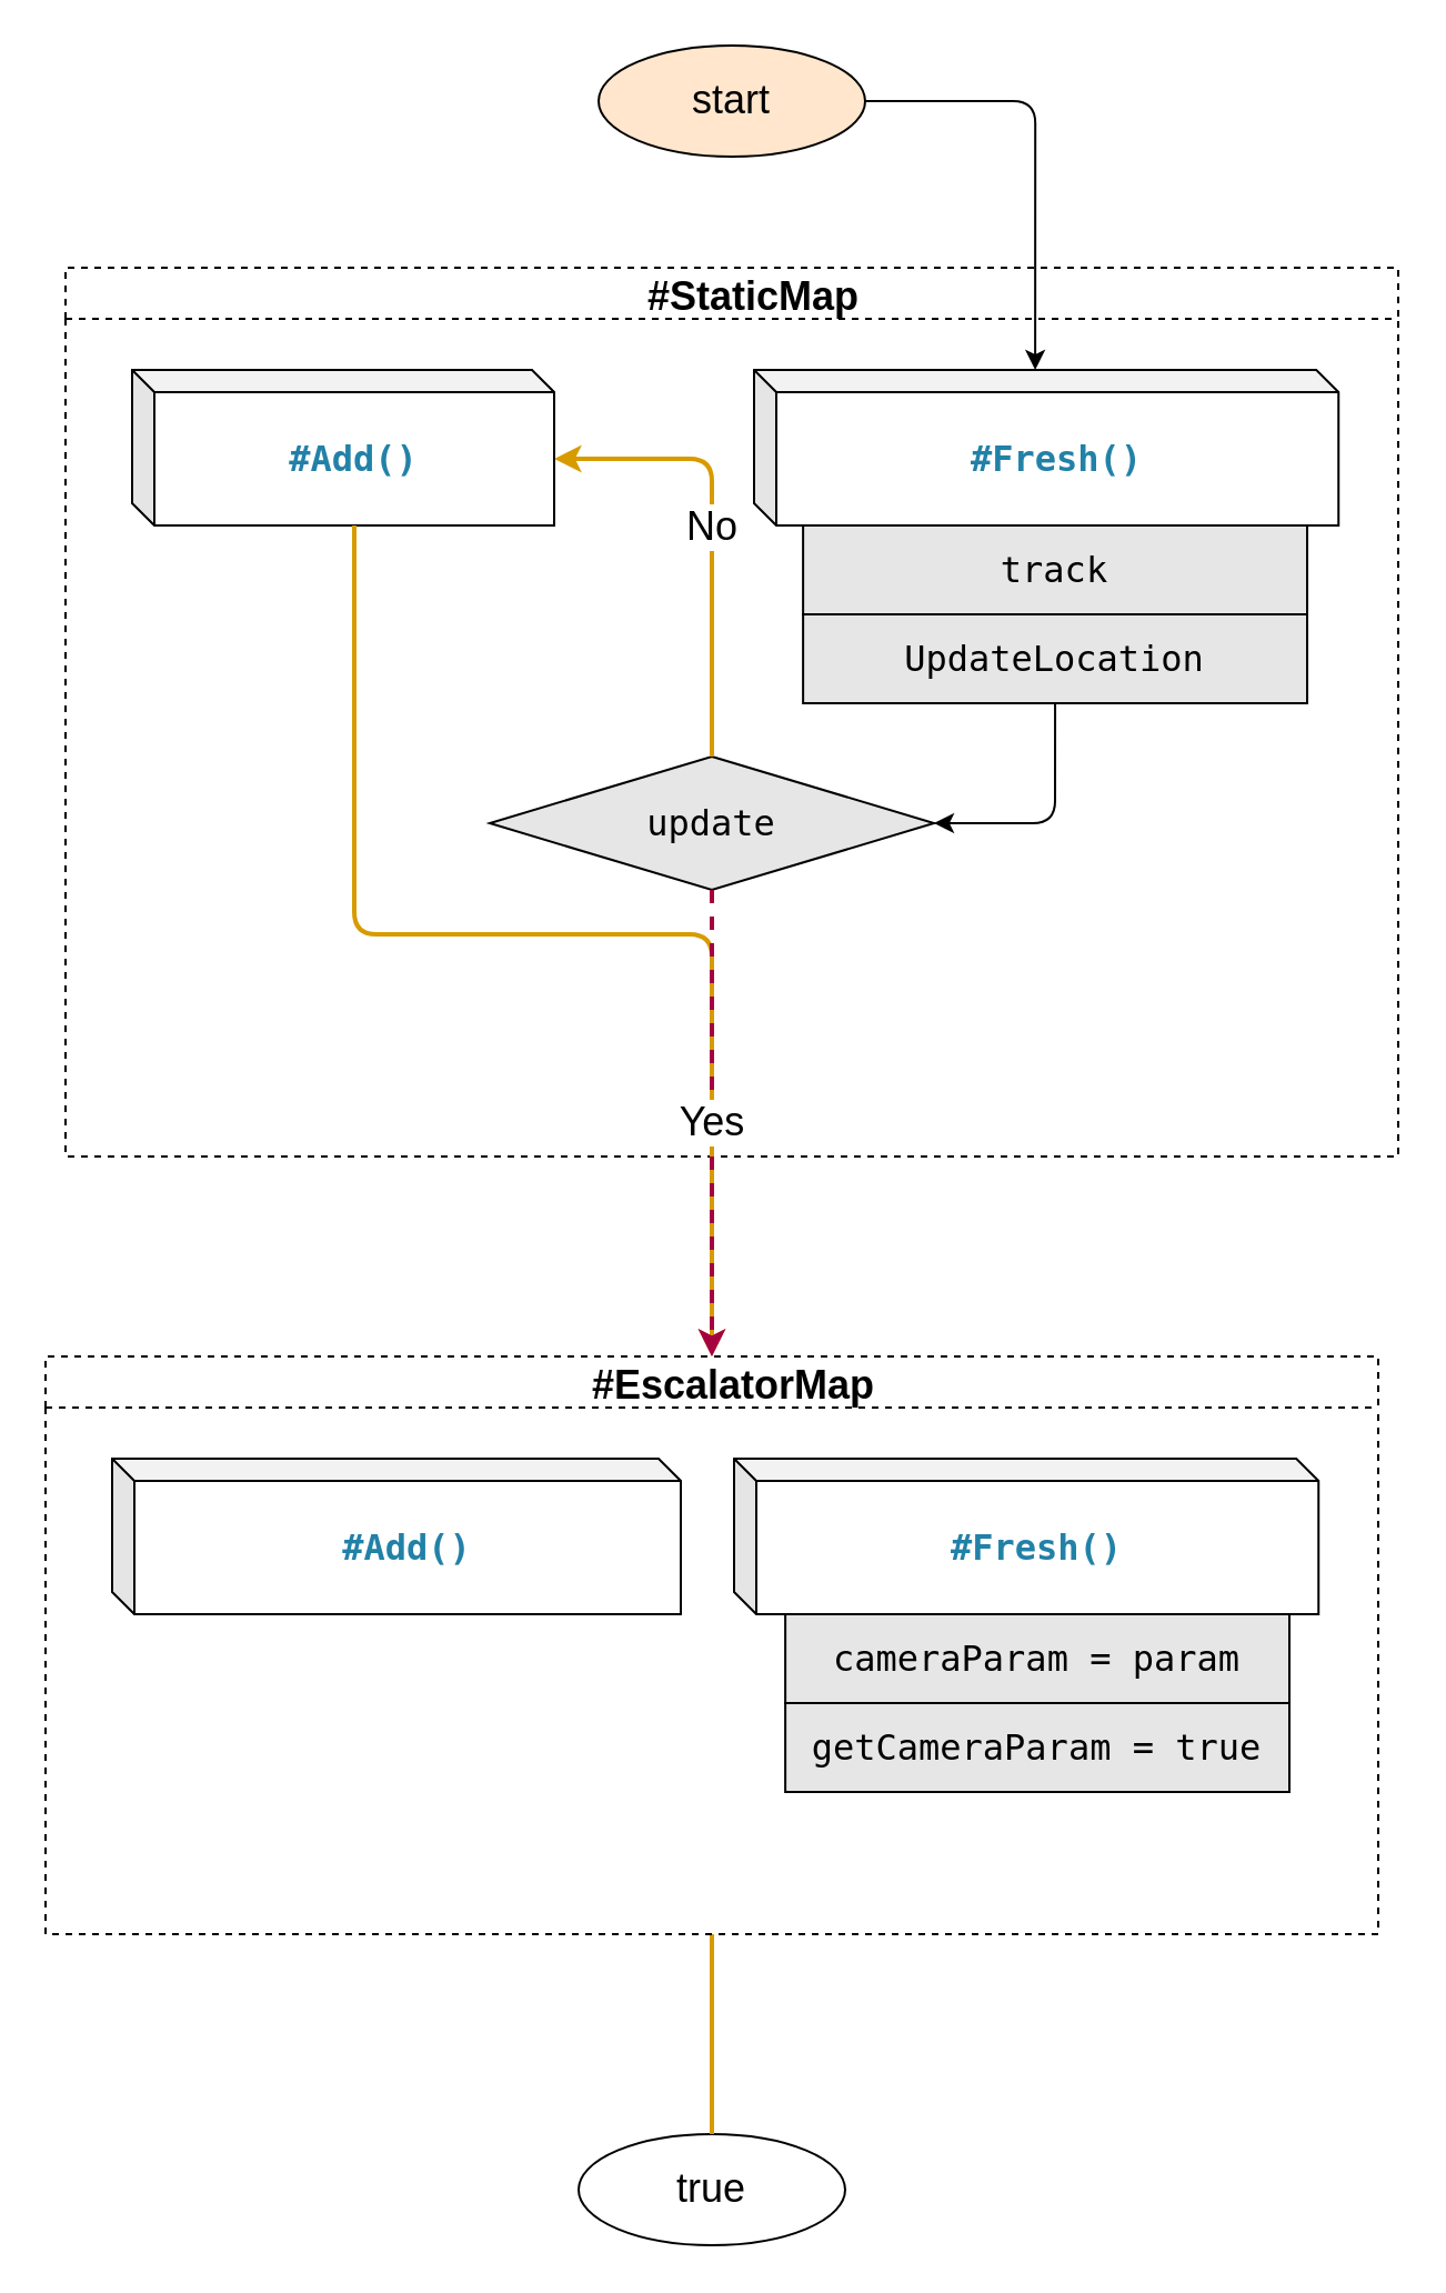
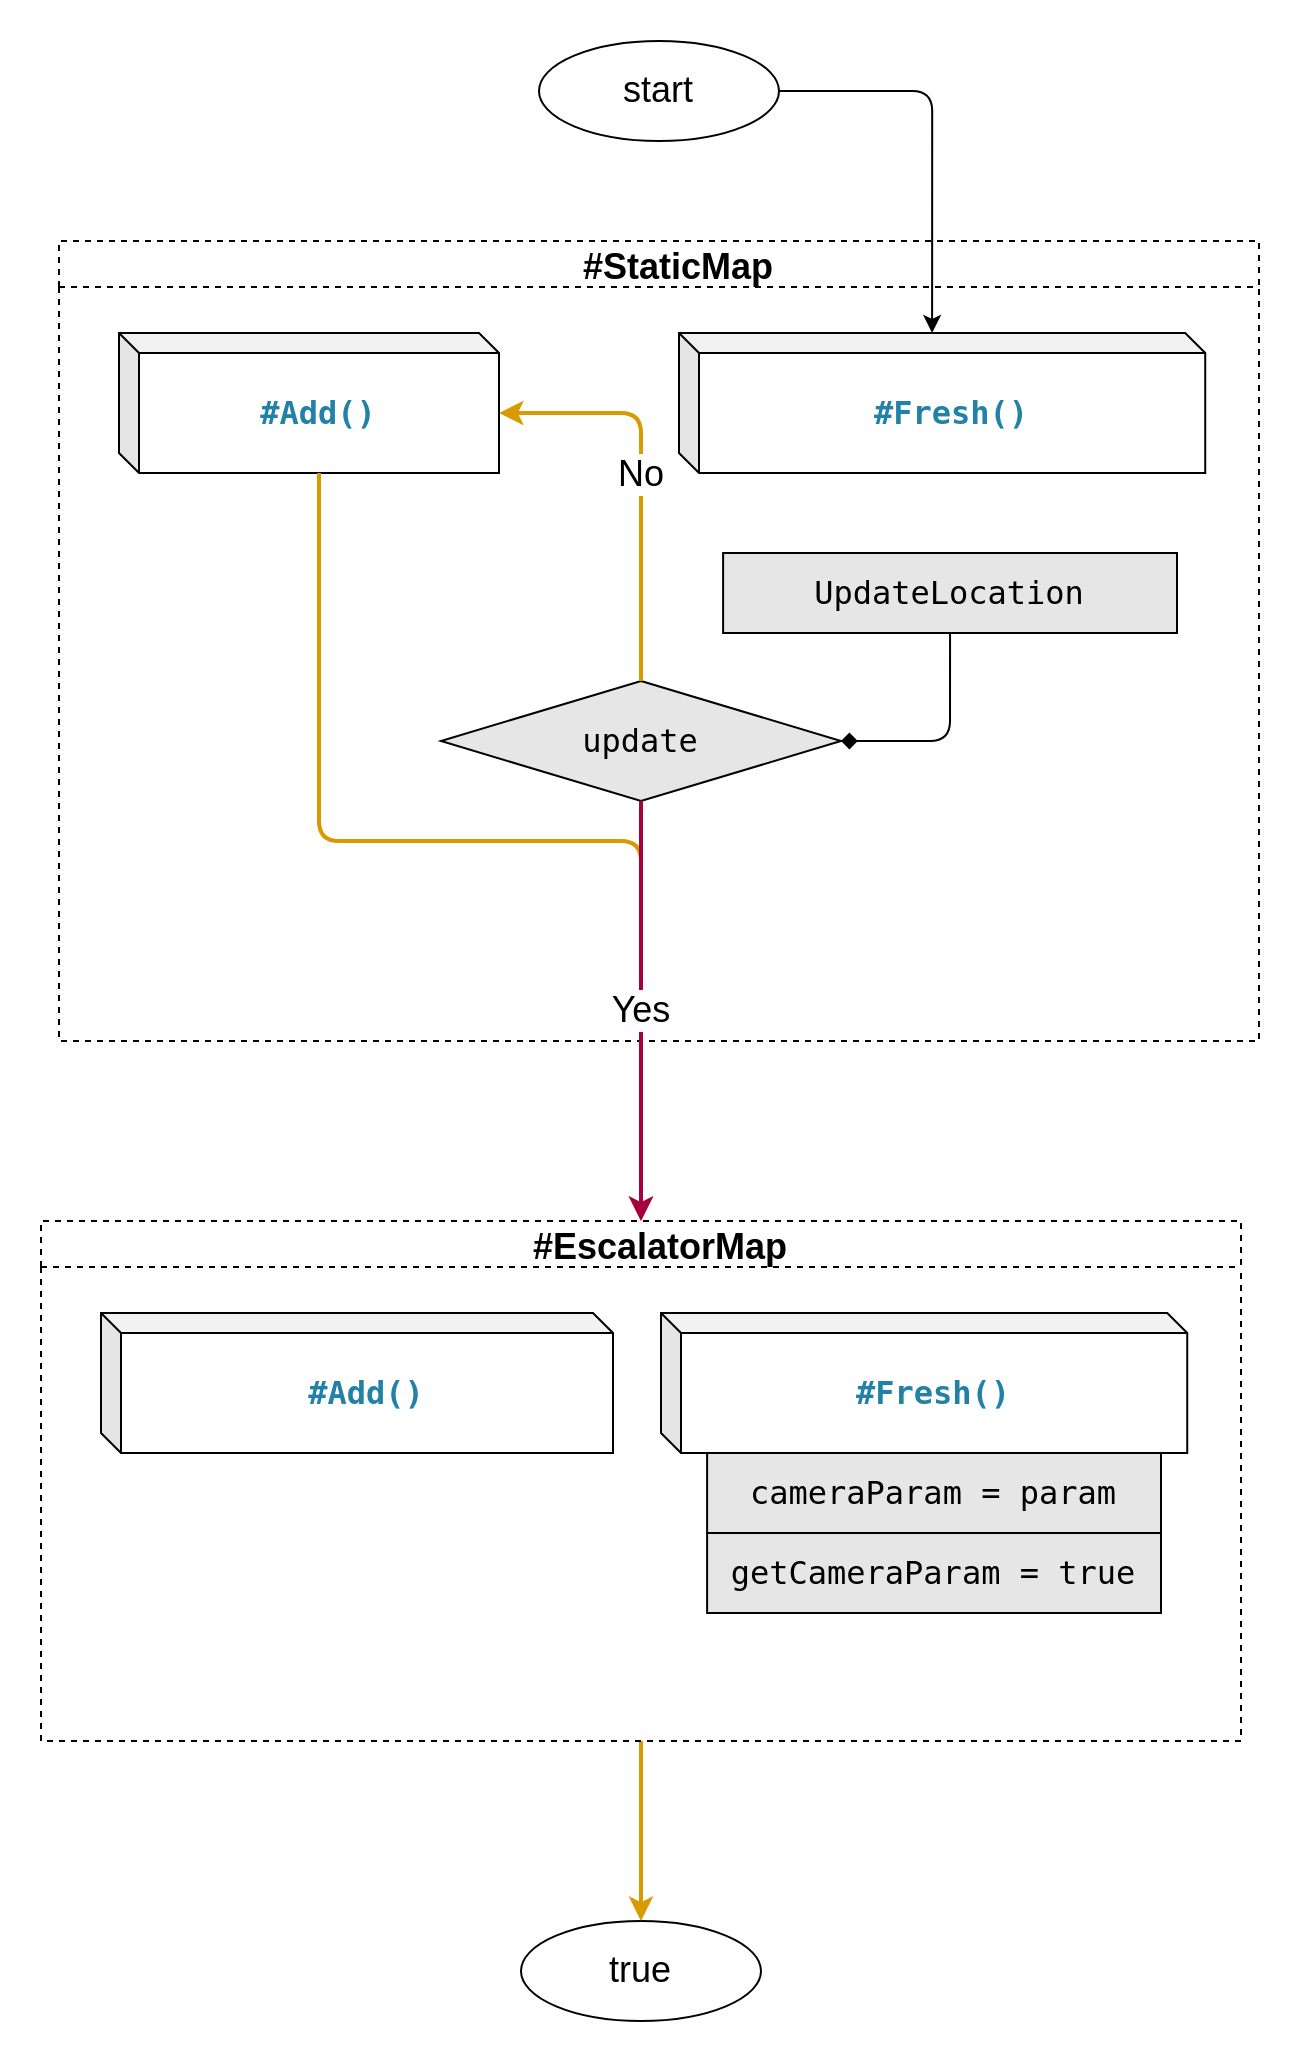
  <mxCell id="0" />
  <mxCell id="1" parent="0" />
  <mxCell id="2" value="    #StaticMap" style="swimlane;dashed=1;fontSize=18;fontColor=#000000;fillColor=none;startSize=23;" parent="1" vertex="1"><mxGeometry x="29" y="120" width="600" height="400" as="geometry"><mxRectangle x="139" y="120" width="170" height="30" as="alternateBounds" /></mxGeometry></mxCell>
  <mxCell id="3" value="&lt;font face=&quot;droid sans mono, monospace, monospace, droid sans fallback, droid sans mono, monospace, monospace&quot;&gt;&lt;span style=&quot;font-size: 16px&quot;&gt;update&lt;/span&gt;&lt;/font&gt;" style="rhombus;whiteSpace=wrap;html=1;fillColor=#E6E6E6;fontStyle=0;fontColor=#000000;" vertex="1" parent="2"><mxGeometry x="191" y="220" width="200" height="60" as="geometry" /></mxCell>
  <mxCell id="4" value="No" style="edgeStyle=orthogonalEdgeStyle;html=1;exitX=0.5;exitY=0;exitDx=0;exitDy=0;entryX=0;entryY=0;entryDx=190;entryDy=40;fontSize=18;fontColor=#000000;fillColor=#ffcd28;gradientColor=#ffa500;strokeColor=#d79b00;strokeWidth=2;entryPerimeter=0;" edge="1" parent="2" source="3" target="5"><mxGeometry relative="1" as="geometry"><mxPoint x="452.75" y="461" as="targetPoint" /><Array as="points"><mxPoint x="291" y="86" /></Array></mxGeometry></mxCell>
  <mxCell id="5" value="&lt;span style=&quot;color: rgb(34 , 129 , 167) ; font-family: &amp;#34;droid sans mono&amp;#34; , &amp;#34;monospace&amp;#34; , &amp;#34;monospace&amp;#34; , &amp;#34;droid sans fallback&amp;#34; , &amp;#34;droid sans mono&amp;#34; , &amp;#34;monospace&amp;#34; , monospace ; font-size: 16px ; font-weight: 700&quot;&gt;#Add()&lt;/span&gt;" style="shape=cube;whiteSpace=wrap;html=1;boundedLbl=1;backgroundOutline=1;darkOpacity=0.05;darkOpacity2=0.1;labelBackgroundColor=none;size=10;" parent="2" vertex="1"><mxGeometry x="30" y="46" width="190" height="70" as="geometry" /></mxCell>
  <mxCell id="6" value="" style="group" vertex="1" connectable="0" parent="2"><mxGeometry x="310" y="46" width="263.12" height="150" as="geometry" /></mxCell>
  <mxCell id="7" value="&lt;span style=&quot;font-family: &amp;#34;droid sans mono&amp;#34; , &amp;#34;monospace&amp;#34; , &amp;#34;monospace&amp;#34; , &amp;#34;droid sans fallback&amp;#34; , &amp;#34;droid sans mono&amp;#34; , &amp;#34;monospace&amp;#34; , monospace ; font-size: 16px ; color: rgb(34 , 129 , 167) ; font-weight: bold&quot;&gt;#Fresh()&lt;/span&gt;" style="shape=cube;whiteSpace=wrap;html=1;boundedLbl=1;backgroundOutline=1;darkOpacity=0.05;darkOpacity2=0.1;labelBackgroundColor=none;size=10;" parent="6" vertex="1"><mxGeometry width="263.12" height="70" as="geometry" /></mxCell>
- <mxCell id="8" value="&lt;span style=&quot;font-family: &amp;#34;droid sans mono&amp;#34; , &amp;#34;monospace&amp;#34; , &amp;#34;monospace&amp;#34; , &amp;#34;droid sans fallback&amp;#34; , &amp;#34;droid sans mono&amp;#34; , &amp;#34;monospace&amp;#34; , monospace ; font-size: 16px&quot;&gt;track&lt;/span&gt;" style="rounded=0;whiteSpace=wrap;html=1;labelBackgroundColor=none;fillColor=#E6E6E6;fontColor=#000000;fontStyle=0" vertex="1" parent="6"><mxGeometry x="22.06" y="70" width="226.94" height="40" as="geometry" /></mxCell>
  <mxCell id="9" value="&lt;span style=&quot;font-family: &amp;#34;droid sans mono&amp;#34; , &amp;#34;monospace&amp;#34; , &amp;#34;monospace&amp;#34; , &amp;#34;droid sans fallback&amp;#34; , &amp;#34;droid sans mono&amp;#34; , &amp;#34;monospace&amp;#34; , monospace ; font-size: 16px&quot;&gt;UpdateLocation&lt;/span&gt;" style="rounded=0;whiteSpace=wrap;html=1;labelBackgroundColor=none;fillColor=#E6E6E6;fontColor=#000000;fontStyle=0" vertex="1" parent="6"><mxGeometry x="22.06" y="110" width="226.94" height="40" as="geometry" /></mxCell>
- <mxCell id="10" style="edgeStyle=orthogonalEdgeStyle;html=1;exitX=0.5;exitY=1;exitDx=0;exitDy=0;entryX=1;entryY=0.5;entryDx=0;entryDy=0;" edge="1" parent="2" source="9" target="3"><mxGeometry relative="1" as="geometry" /></mxCell>
+ <mxCell id="10" style="edgeStyle=orthogonalEdgeStyle;html=1;exitX=0.5;exitY=1;exitDx=0;exitDy=0;entryX=1;entryY=0.5;entryDx=0;entryDy=0;endArrow=diamond;" edge="1" parent="2" source="9" target="3"><mxGeometry relative="1" as="geometry" /></mxCell>
  <mxCell id="11" style="edgeStyle=orthogonalEdgeStyle;html=1;exitX=0;exitY=0;exitDx=100;exitDy=70;entryX=0.5;entryY=0;entryDx=0;entryDy=0;fontSize=18;fontColor=#000000;strokeWidth=2;fillColor=#ffcd28;gradientColor=#ffa500;strokeColor=#d79b00;exitPerimeter=0;" parent="1" source="5" target="16" edge="1"><mxGeometry relative="1" as="geometry"><Array as="points"><mxPoint x="159" y="420" /><mxPoint x="320" y="420" /></Array><mxPoint x="156.598" y="276" as="sourcePoint" /><mxPoint x="475.75" y="398" as="targetPoint" /></mxGeometry></mxCell>
  <mxCell id="12" style="edgeStyle=orthogonalEdgeStyle;html=1;exitX=1;exitY=0.5;exitDx=0;exitDy=0;entryX=0;entryY=0;entryDx=126.56;entryDy=0;entryPerimeter=0;fontSize=18;fontColor=#000000;strokeWidth=1;fillColor=#ffcd28;gradientColor=#ffa500;strokeColor=#000000;" parent="1" source="13" target="7" edge="1"><mxGeometry relative="1" as="geometry"><Array as="points"><mxPoint x="466" y="45" /></Array></mxGeometry></mxCell>
- <mxCell id="13" value="start" style="ellipse;whiteSpace=wrap;html=1;fontSize=18;fontColor=#000000;strokeColor=#000000;fillColor=#ffe6cc;" parent="1" vertex="1"><mxGeometry x="269" y="20" width="120" height="50" as="geometry" /></mxCell>
+ <mxCell id="13" value="start" style="ellipse;whiteSpace=wrap;html=1;fontSize=18;fontColor=#000000;strokeColor=#000000;fillColor=#FFFFFF;" parent="1" vertex="1"><mxGeometry x="269" y="20" width="120" height="50" as="geometry" /></mxCell>
  <mxCell id="14" value="true" style="ellipse;whiteSpace=wrap;html=1;fontSize=18;fontColor=#000000;strokeColor=#000000;fillColor=#FFFFFF;" parent="1" vertex="1"><mxGeometry x="260" y="960" width="120" height="50" as="geometry" /></mxCell>
- <mxCell id="15" style="edgeStyle=orthogonalEdgeStyle;html=1;exitX=0.5;exitY=1;exitDx=0;exitDy=0;entryX=0.5;entryY=0;entryDx=0;entryDy=0;fontSize=18;fontColor=#000000;strokeWidth=2;fillColor=#ffcd28;gradientColor=#ffa500;strokeColor=#d79b00;endArrow=none;" parent="1" source="16" target="14" edge="1"><mxGeometry relative="1" as="geometry"><mxPoint x="160.28" y="951" as="sourcePoint" /></mxGeometry></mxCell>
+ <mxCell id="15" style="edgeStyle=orthogonalEdgeStyle;html=1;exitX=0.5;exitY=1;exitDx=0;exitDy=0;entryX=0.5;entryY=0;entryDx=0;entryDy=0;fontSize=18;fontColor=#000000;strokeWidth=2;fillColor=#ffcd28;gradientColor=#ffa500;strokeColor=#d79b00;" parent="1" source="16" target="14" edge="1"><mxGeometry relative="1" as="geometry"><mxPoint x="160.28" y="951" as="sourcePoint" /></mxGeometry></mxCell>
  <mxCell id="16" value="    #EscalatorMap" style="swimlane;dashed=1;fontSize=18;fontColor=#000000;fillColor=none;" vertex="1" parent="1"><mxGeometry x="20" y="610" width="600" height="260" as="geometry"><mxRectangle x="139" y="120" width="170" height="30" as="alternateBounds" /></mxGeometry></mxCell>
  <mxCell id="17" value="" style="group" vertex="1" connectable="0" parent="16"><mxGeometry x="30" y="46" width="256" height="110" as="geometry" /></mxCell>
  <mxCell id="18" value="&lt;span style=&quot;color: rgb(34 , 129 , 167) ; font-family: &amp;#34;droid sans mono&amp;#34; , &amp;#34;monospace&amp;#34; , &amp;#34;monospace&amp;#34; , &amp;#34;droid sans fallback&amp;#34; , &amp;#34;droid sans mono&amp;#34; , &amp;#34;monospace&amp;#34; , monospace ; font-size: 16px ; font-weight: 700&quot;&gt;#Add()&lt;/span&gt;" style="shape=cube;whiteSpace=wrap;html=1;boundedLbl=1;backgroundOutline=1;darkOpacity=0.05;darkOpacity2=0.1;labelBackgroundColor=none;size=10;" vertex="1" parent="17"><mxGeometry width="256" height="70" as="geometry" /></mxCell>
  <mxCell id="19" value="" style="group" vertex="1" connectable="0" parent="16"><mxGeometry x="310" y="46" width="263.12" height="150" as="geometry" /></mxCell>
  <mxCell id="20" value="&lt;span style=&quot;font-family: &amp;#34;droid sans mono&amp;#34; , &amp;#34;monospace&amp;#34; , &amp;#34;monospace&amp;#34; , &amp;#34;droid sans fallback&amp;#34; , &amp;#34;droid sans mono&amp;#34; , &amp;#34;monospace&amp;#34; , monospace ; font-size: 16px ; color: rgb(34 , 129 , 167) ; font-weight: bold&quot;&gt;#Fresh()&lt;/span&gt;" style="shape=cube;whiteSpace=wrap;html=1;boundedLbl=1;backgroundOutline=1;darkOpacity=0.05;darkOpacity2=0.1;labelBackgroundColor=none;size=10;" vertex="1" parent="19"><mxGeometry width="263.12" height="70" as="geometry" /></mxCell>
  <mxCell id="21" value="&lt;span style=&quot;font-family: &amp;quot;droid sans mono&amp;quot;, &amp;quot;monospace&amp;quot;, &amp;quot;monospace&amp;quot;, &amp;quot;droid sans fallback&amp;quot;, &amp;quot;droid sans mono&amp;quot;, &amp;quot;monospace&amp;quot;, monospace; font-size: 16px;&quot;&gt;cameraParam = param&lt;/span&gt;" style="rounded=0;whiteSpace=wrap;html=1;labelBackgroundColor=none;fillColor=#E6E6E6;fontColor=#000000;fontStyle=0" vertex="1" parent="19"><mxGeometry x="23.06" y="70" width="226.94" height="40" as="geometry" /></mxCell>
  <mxCell id="22" value="&lt;span style=&quot;font-family: &amp;quot;droid sans mono&amp;quot;, &amp;quot;monospace&amp;quot;, &amp;quot;monospace&amp;quot;, &amp;quot;droid sans fallback&amp;quot;, &amp;quot;droid sans mono&amp;quot;, &amp;quot;monospace&amp;quot;, monospace; font-size: 16px;&quot;&gt;getCameraParam = true&lt;/span&gt;" style="rounded=0;whiteSpace=wrap;html=1;labelBackgroundColor=none;fillColor=#E6E6E6;fontColor=#000000;fontStyle=0" vertex="1" parent="19"><mxGeometry x="23.06" y="110" width="226.94" height="40" as="geometry" /></mxCell>
- <mxCell id="23" value="Yes" style="edgeStyle=orthogonalEdgeStyle;html=1;exitX=0.5;exitY=1;exitDx=0;exitDy=0;entryX=0.5;entryY=0;entryDx=0;entryDy=0;fontSize=18;fontColor=#000000;strokeWidth=2;fillColor=#d80073;strokeColor=#A50040;dashed=1;" edge="1" parent="1" source="3" target="16"><mxGeometry relative="1" as="geometry"><Array as="points"><mxPoint x="320" y="400" /></Array><mxPoint x="595.22" y="641" as="targetPoint" /></mxGeometry></mxCell>
+ <mxCell id="23" value="Yes" style="edgeStyle=orthogonalEdgeStyle;html=1;exitX=0.5;exitY=1;exitDx=0;exitDy=0;entryX=0.5;entryY=0;entryDx=0;entryDy=0;fontSize=18;fontColor=#000000;strokeWidth=2;fillColor=#d80073;strokeColor=#A50040;" edge="1" parent="1" source="3" target="16"><mxGeometry relative="1" as="geometry"><Array as="points"><mxPoint x="320" y="400" /></Array><mxPoint x="595.22" y="641" as="targetPoint" /></mxGeometry></mxCell>
